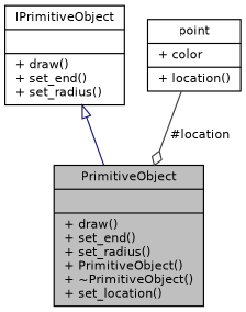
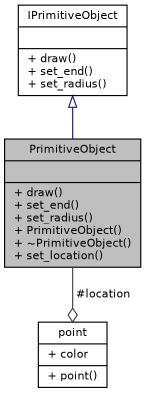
  digraph {
    node [color=black fillcolor=white fontname=Helvetica fontsize=10 shape=record style=filled]
    edge [fontname=Helvetica fontsize=10 labelfontname=Helvetica labelfontsize=10 style=solid]
    n1 [fillcolor=grey75 fontcolor=black height=0.2 label="{PrimitiveObject\n||+ draw()\l+ set_end()\l+ set_radius()\l+ PrimitiveObject()\l+ ~PrimitiveObject()\l+ set_location()\l}" width=0.4]
    n2 [height=0.2 label="{IPrimitiveObject\n||+ draw()\l+ set_end()\l+ set_radius()\l}" width=0.4]
-   n3 [height=0.2 label="{point\n|+ color\l|+ location()\l}" width=0.4]
+   n3 [height=0.2 label="{point\n|+ color\l|+ point()\l}" width=0.4]
    n2 -> n1 [arrowtail=onormal color=midnightblue dir=back]
-   n3 -> n1 [arrowhead=odiamond color=grey25 label=" #location"]
+   n1 -> n3 [arrowhead=odiamond color=grey25 label=" #location"]
  }
